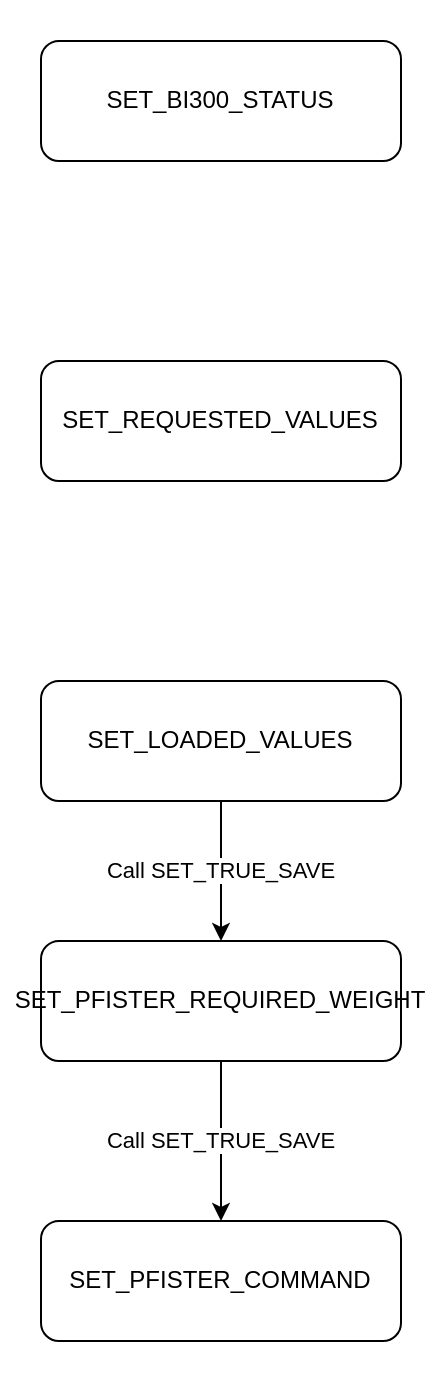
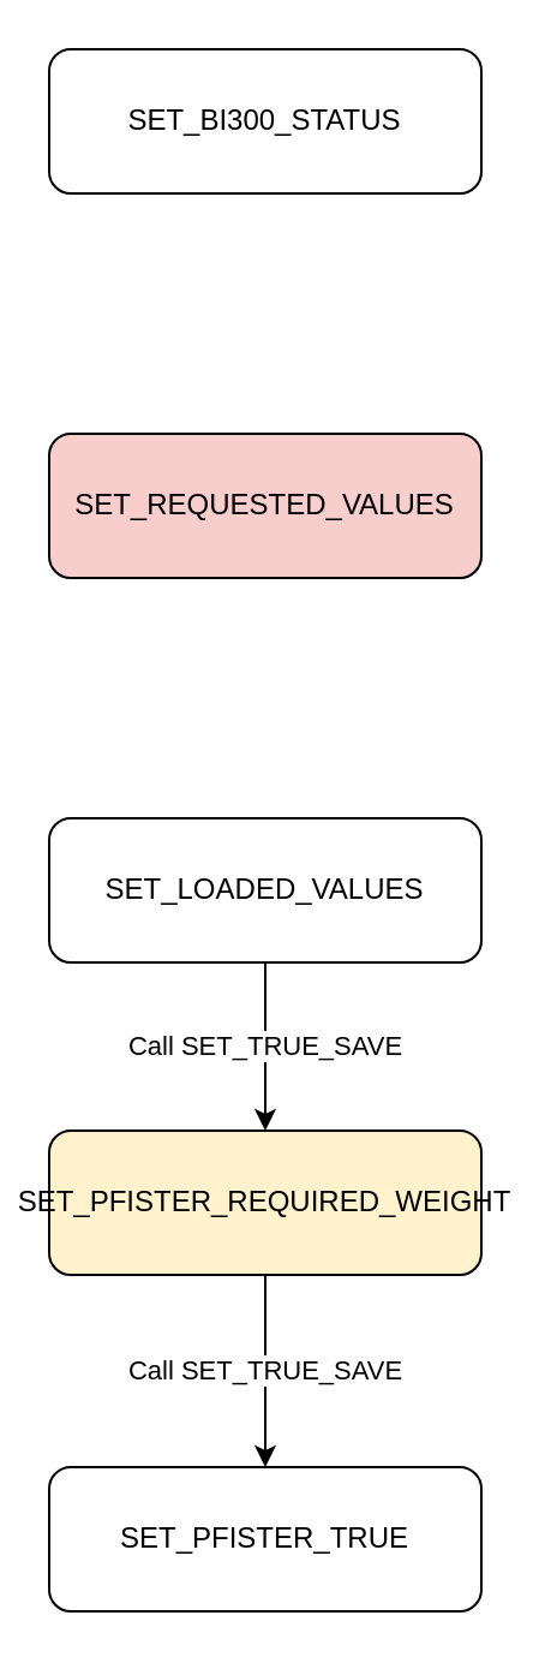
  <mxCell id="0" />
  <mxCell id="1" parent="0" />
  <mxCell id="2" value="SET_BI300_STATUS" style="rounded=1;whiteSpace=wrap;html=1;" parent="1" vertex="1"><mxGeometry x="20" y="20" width="180" height="60" as="geometry" /></mxCell>
- <mxCell id="3" value="SET_REQUESTED_VALUES" style="rounded=1;whiteSpace=wrap;html=1;" parent="1" vertex="1"><mxGeometry x="20" y="180" width="180" height="60" as="geometry" /></mxCell>
+ <mxCell id="3" value="SET_REQUESTED_VALUES" style="rounded=1;whiteSpace=wrap;html=1;fillColor=#f8cecc;" parent="1" vertex="1"><mxGeometry x="20" y="180" width="180" height="60" as="geometry" /></mxCell>
  <mxCell id="4" value="SET_LOADED_VALUES" style="rounded=1;whiteSpace=wrap;html=1;" parent="1" vertex="1"><mxGeometry x="20" y="340" width="180" height="60" as="geometry" /></mxCell>
- <mxCell id="5" value="SET_PFISTER_REQUIRED_WEIGHT" style="rounded=1;whiteSpace=wrap;html=1;" parent="1" vertex="1"><mxGeometry x="20" y="470" width="180" height="60" as="geometry" /></mxCell>
- <mxCell id="6" value="SET_PFISTER_COMMAND" style="rounded=1;whiteSpace=wrap;html=1;" parent="1" vertex="1"><mxGeometry x="20" y="610" width="180" height="60" as="geometry" /></mxCell>
+ <mxCell id="5" value="SET_PFISTER_REQUIRED_WEIGHT" style="rounded=1;whiteSpace=wrap;html=1;fillColor=#fff2cc;" parent="1" vertex="1"><mxGeometry x="20" y="470" width="180" height="60" as="geometry" /></mxCell>
+ <mxCell id="6" value="SET_PFISTER_TRUE" style="rounded=1;whiteSpace=wrap;html=1;" parent="1" vertex="1"><mxGeometry x="20" y="610" width="180" height="60" as="geometry" /></mxCell>
  <mxCell id="7" value="Call SET_TRUE_SAVE" style="edgeStyle=orthogonalEdgeStyle;rounded=0;orthogonalLoop=1;jettySize=auto;html=1;exitX=0.5;exitY=1;entryX=0.5;entryY=0;" parent="1" source="4" target="5" edge="1"><mxGeometry relative="1" as="geometry" /></mxCell>
  <mxCell id="8" value="Call SET_TRUE_SAVE" style="edgeStyle=orthogonalEdgeStyle;rounded=0;orthogonalLoop=1;jettySize=auto;html=1;exitX=0.5;exitY=1;entryX=0.5;entryY=0;" parent="1" source="5" target="6" edge="1"><mxGeometry relative="1" as="geometry" /></mxCell>
